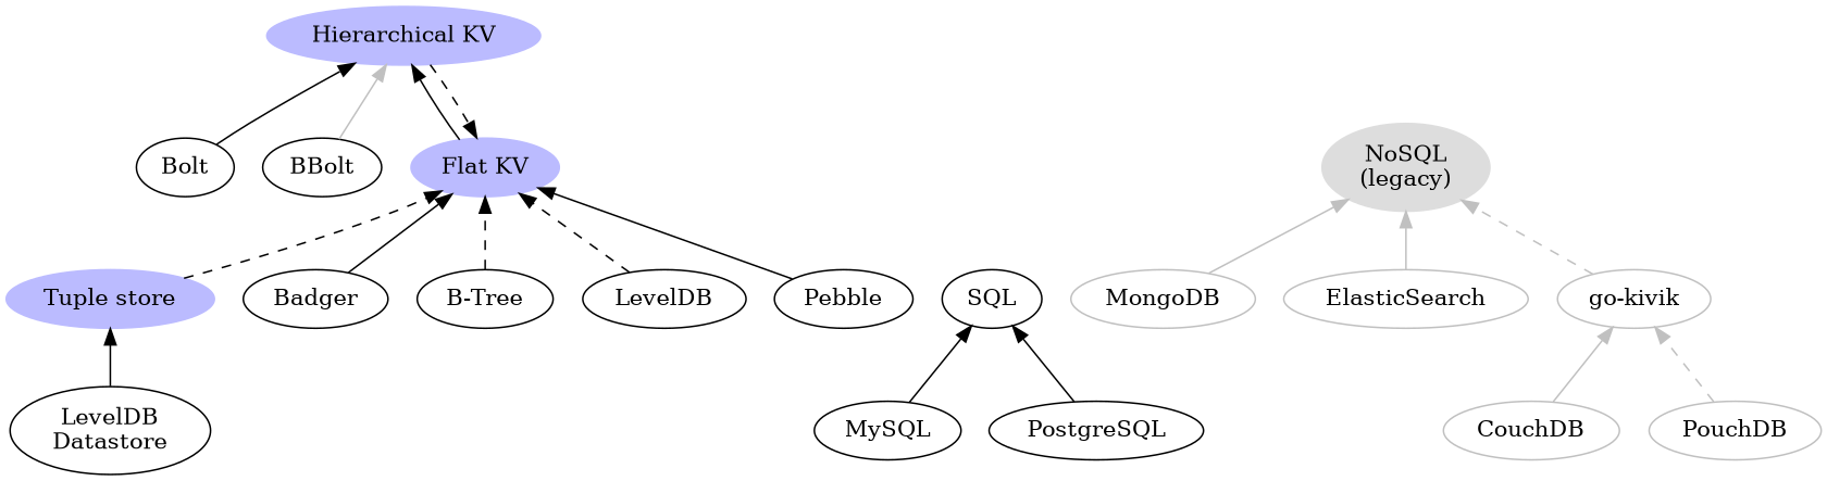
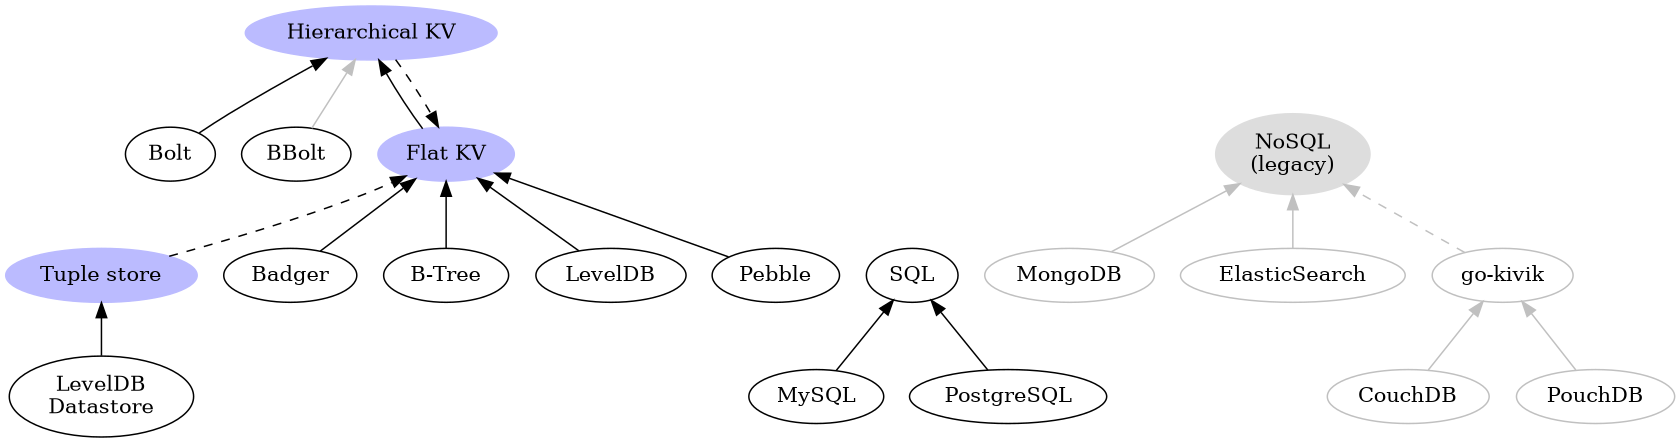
  digraph {
    rankdir=BT
    n1 [color="#bbbbff" label="Flat KV" style=filled]
    n2 [color="#bbbbff" label="Hierarchical KV" style=filled]
    n3 [color="#bbbbff" label="Tuple store" style=filled]
    n4 [label=Badger]
    n5 [label="B-Tree"]
    n6 [label=LevelDB]
    n7 [label=Pebble]
    n8 [label=Bolt]
    n9 [label=BBolt]
    n10 [label=SQL]
    n11 [label=MySQL]
    n12 [label=PostgreSQL]
    n13 [label="LevelDB\nDatastore"]
    n14 [color="#dddddd" label="NoSQL\n(legacy)" style=filled]
    n15 [color=grey label=MongoDB]
    n16 [color=grey label=ElasticSearch]
    n17 [color=grey label="go-kivik"]
    n18 [color=grey label=CouchDB]
    n19 [color=grey label=PouchDB]
    n1 -> n2
    n2 -> n1 [style=dashed]
    n3 -> n1 [style=dashed]
    n4 -> n1
-   n5 -> n1 [style=dashed]
-   n6 -> n1 [style=dashed]
+   n5 -> n1
+   n6 -> n1
    n7 -> n1
    n8 -> n2
    n9 -> n2 [color=grey]
    n11 -> n10
    n12 -> n10
    n13 -> n3
    n15 -> n14 [color=grey]
    n16 -> n14 [color=grey]
    n17 -> n14 [color=grey style=dashed]
    n18 -> n17 [color=grey]
-   n19 -> n17 [color=grey style=dashed]
+   n19 -> n17 [color=grey]
  }
